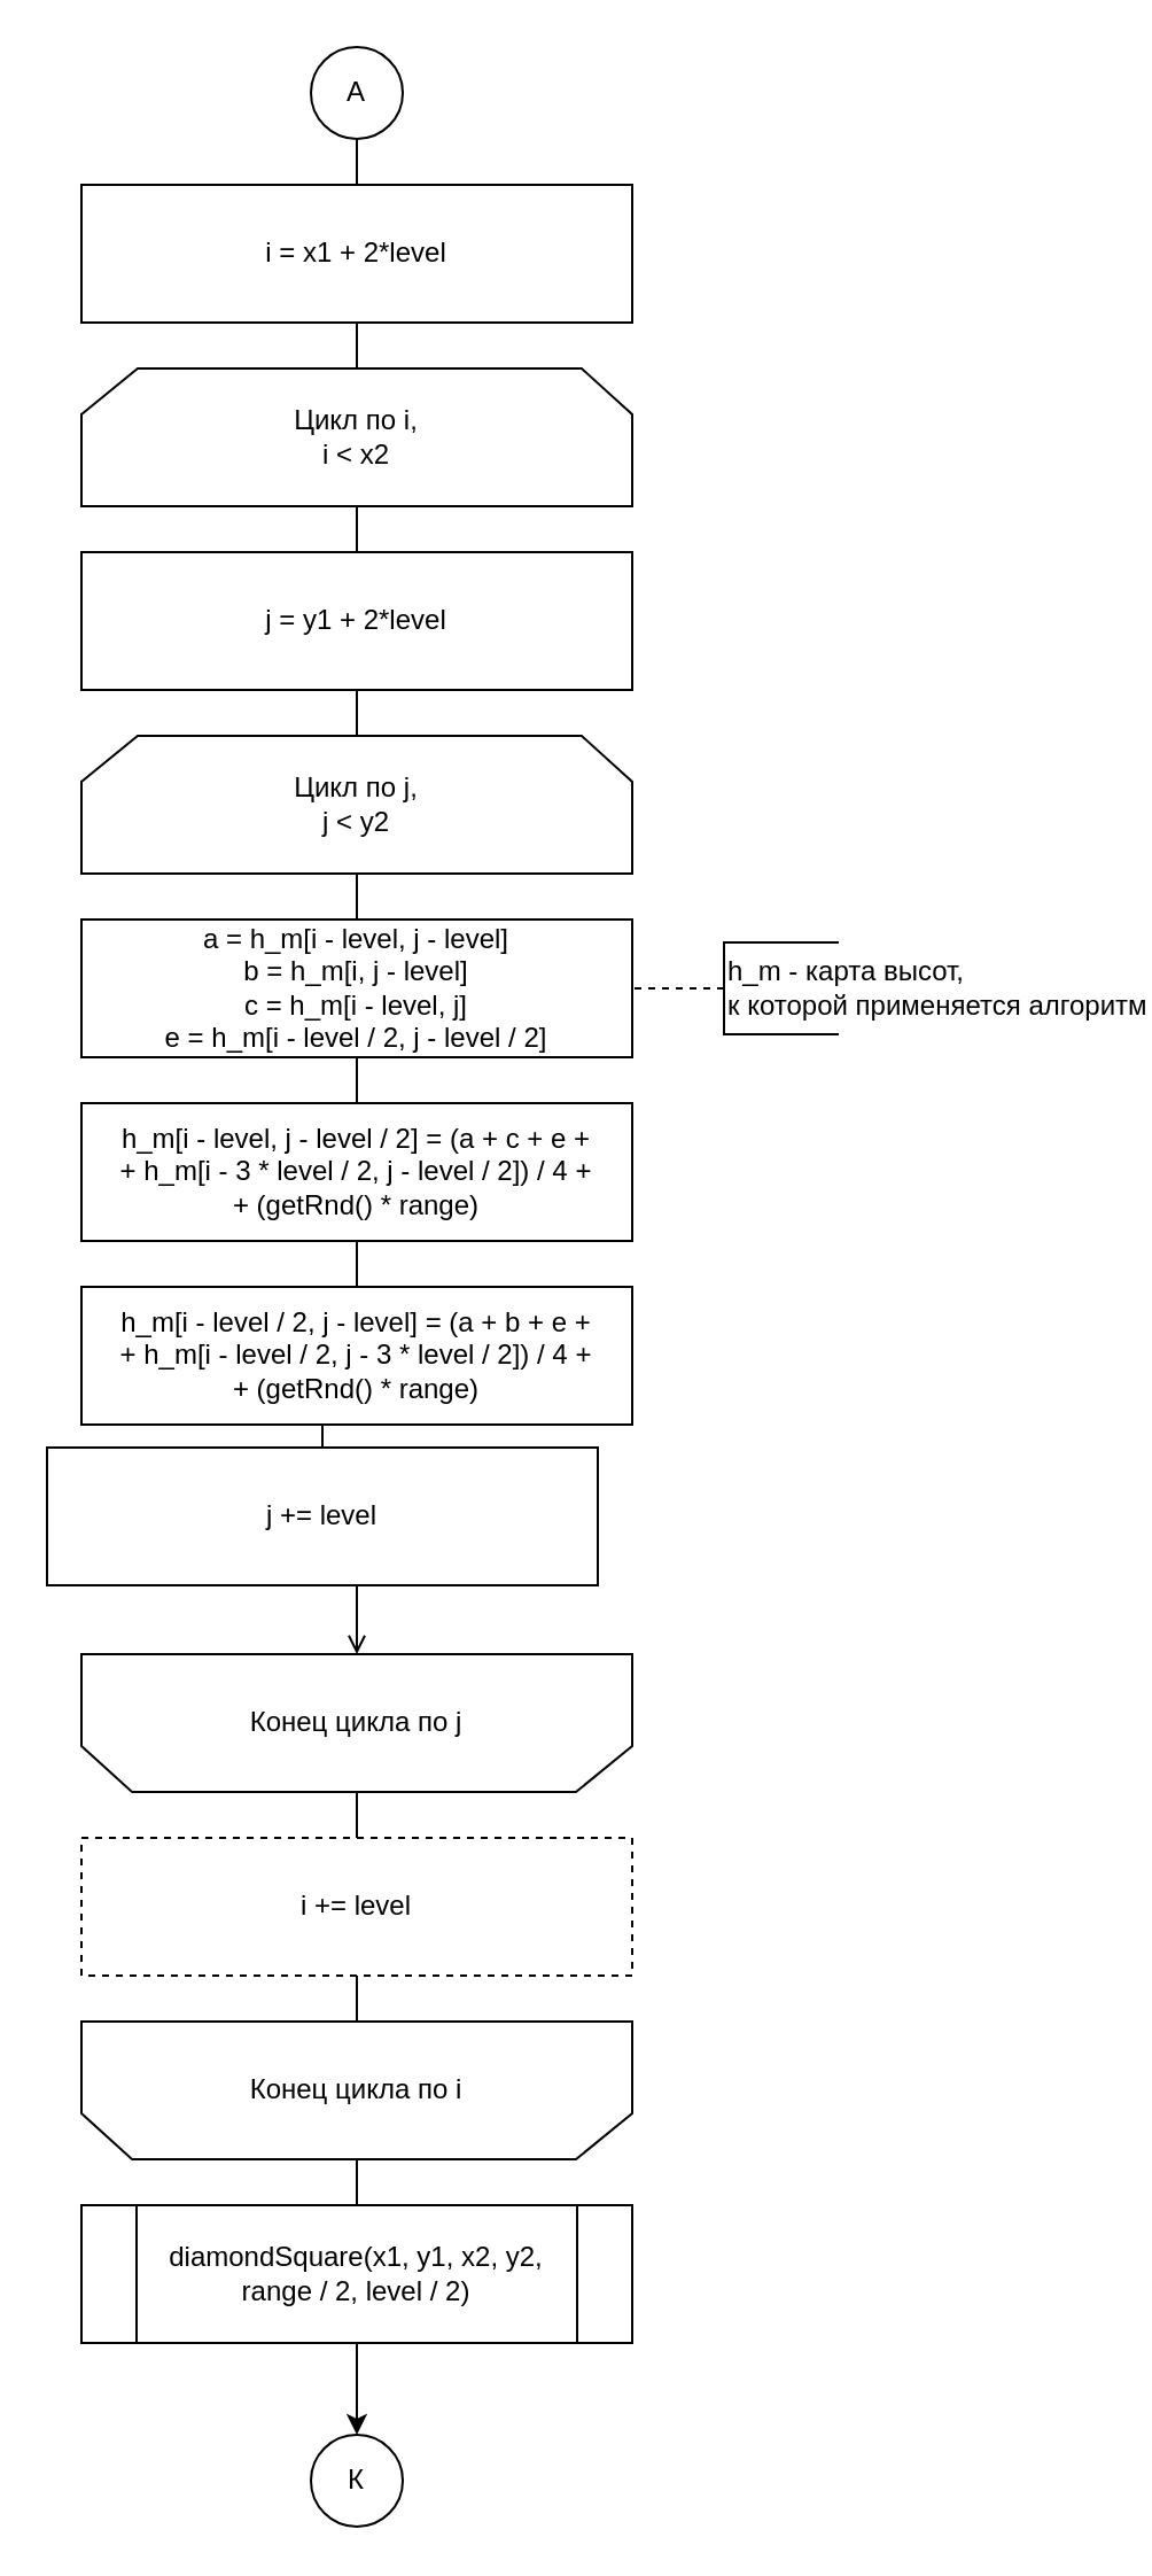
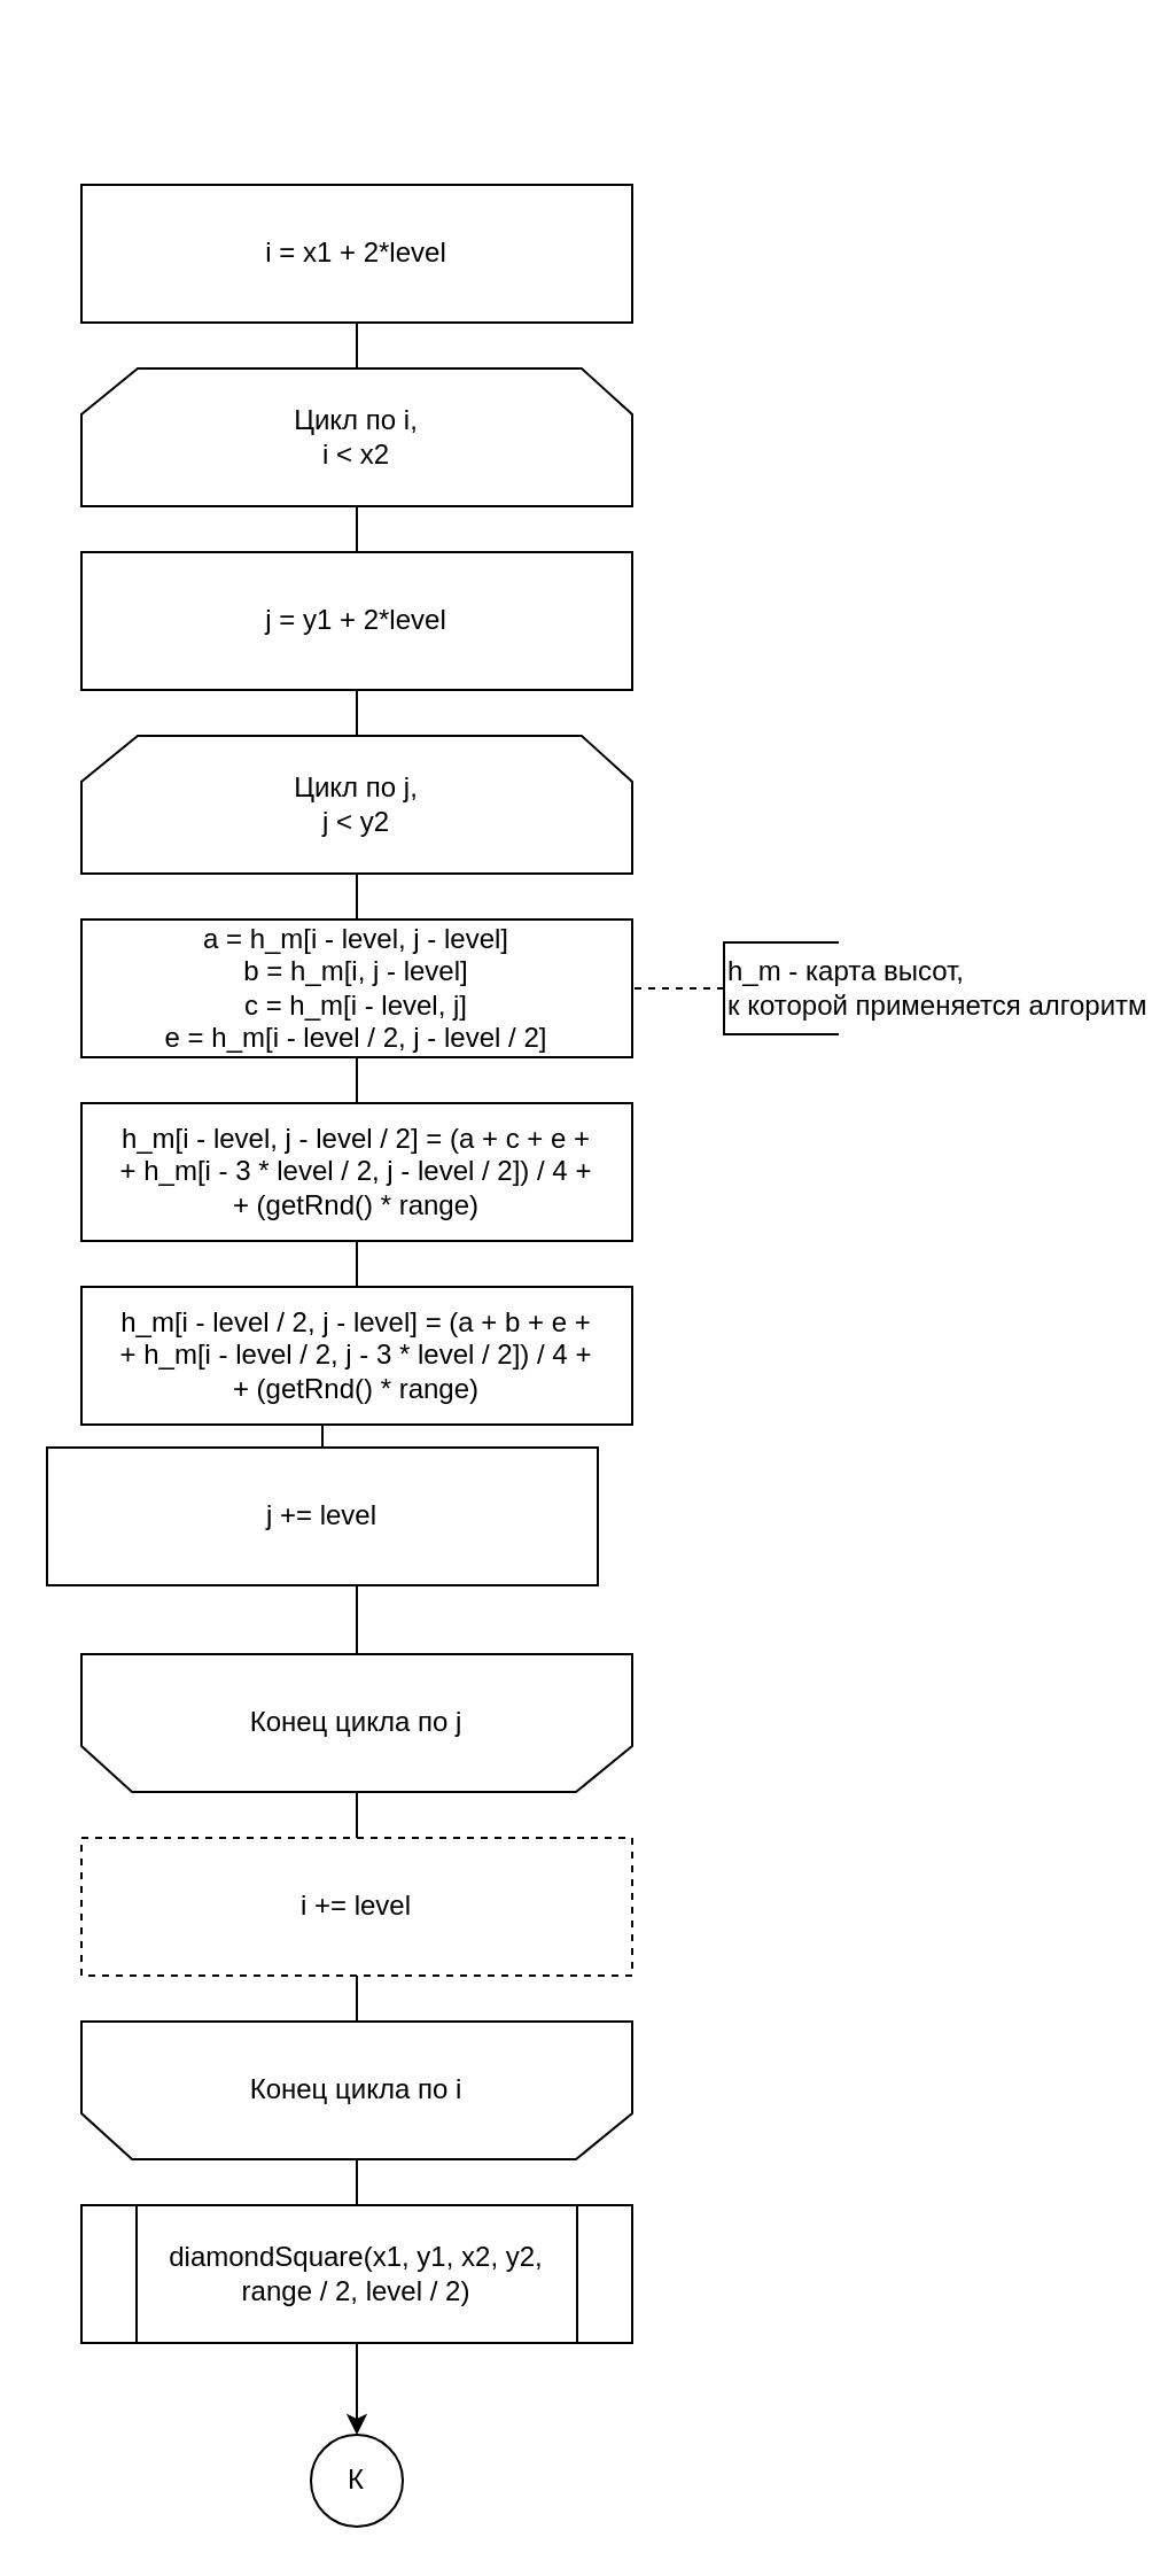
  <mxCell id="0" />
  <mxCell id="1" parent="0" />
  <mxCell id="2" style="edgeStyle=orthogonalEdgeStyle;rounded=0;orthogonalLoop=1;jettySize=auto;html=1;exitX=0.5;exitY=1;exitDx=0;exitDy=0;exitPerimeter=0;entryX=0.5;entryY=0;entryDx=0;entryDy=0;fontColor=rgb(0, 0, 0);endArrow=none;" edge="1" parent="1" source="3" target="19"><mxGeometry relative="1" as="geometry" /></mxCell>
  <mxCell id="3" value="&lt;div&gt;Цикл по i,&lt;/div&gt;&lt;div&gt;i &amp;lt; x2&lt;br&gt;&lt;/div&gt;" style="strokeWidth=1;html=1;shape=stencil(rZVNb4MwDIZ/Ta5VIFoFxynrTlUvPeycUndEhQQF2q7/vikuGh+DMa8SB/wa3gcbW2FClqkqgIXcqByYeGNhuLa28MJa57ryob9NMbHkGF4wjCMMVVlAUqF2Vk6rXQaYKStnj3DR++rhoE0KDl3FivFX/8z9EjKxxngTbU3ZybTy3kxp49/lX2jGFy+IuT5ijApPyKEC11G/y9ugwMJ3MimYR9oSSN2KGu5vpI+/kwIaaUXpXp8VzIRtCHXxBQ97uDiayduSeDG1OlIvm60jVDfCE9IrYwso5E4lx09nT2b/41cW6r7cg0STzu0ZWkPXm++pBjQOmTYthyj+r0OvgU+wWBIs+JMdKGVQ/kaS2RImhtbrg4mo1ZExEvJgHUzM10FnGZ4jY6M7MKhVPNdq4QY=);whiteSpace=wrap;" vertex="1" parent="1"><mxGeometry x="35" y="160" width="240" height="60" as="geometry" /></mxCell>
  <mxCell id="4" style="edgeStyle=orthogonalEdgeStyle;rounded=0;orthogonalLoop=1;jettySize=auto;html=1;exitX=0.5;exitY=1;exitDx=0;exitDy=0;exitPerimeter=0;entryX=0.5;entryY=0;entryDx=0;entryDy=0;endArrow=none;" edge="1" parent="1" source="5" target="6"><mxGeometry relative="1" as="geometry" /></mxCell>
  <mxCell id="5" value="&lt;div&gt;Цикл по j,&lt;/div&gt;&lt;div&gt;j &amp;lt; y2&lt;br&gt;&lt;/div&gt;" style="strokeWidth=1;html=1;shape=stencil(rZVNb4MwDIZ/Ta5VIFoFxynrTlUvPeycUndEhQQF2q7/vikuGh+DMa8SB/wa3gcbW2FClqkqgIXcqByYeGNhuLa28MJa57ryob9NMbHkGF4wjCMMVVlAUqF2Vk6rXQaYKStnj3DR++rhoE0KDl3FivFX/8z9EjKxxngTbU3ZybTy3kxp49/lX2jGFy+IuT5ijApPyKEC11G/y9ugwMJ3MimYR9oSSN2KGu5vpI+/kwIaaUXpXp8VzIRtCHXxBQ97uDiayduSeDG1OlIvm60jVDfCE9IrYwso5E4lx09nT2b/41cW6r7cg0STzu0ZWkPXm++pBjQOmTYthyj+r0OvgU+wWBIs+JMdKGVQ/kaS2RImhtbrg4mo1ZExEvJgHUzM10FnGZ4jY6M7MKhVPNdq4QY=);whiteSpace=wrap;" vertex="1" parent="1"><mxGeometry x="35" y="320" width="240" height="60" as="geometry" /></mxCell>
  <mxCell id="6" value="a = h_m[i - level, j - level]&lt;br&gt;b = h_m[i, j - level]&lt;br&gt;c = h_m[i - level, j]&lt;br&gt;e = h_m[i - level / 2, j - level / 2]" style="rounded=0;whiteSpace=wrap;html=1;" vertex="1" parent="1"><mxGeometry x="35" y="400" width="240" height="60" as="geometry" /></mxCell>
  <mxCell id="7" style="edgeStyle=orthogonalEdgeStyle;rounded=0;orthogonalLoop=1;jettySize=auto;html=1;entryX=0.5;entryY=0;entryDx=0;entryDy=0;fontColor=rgb(0, 0, 0);endArrow=none;exitX=0.5;exitY=1;exitDx=0;exitDy=0;" edge="1" parent="1" source="6" target="9"><mxGeometry relative="1" as="geometry"><mxPoint x="175" y="550" as="sourcePoint" /></mxGeometry></mxCell>
  <mxCell id="8" style="edgeStyle=orthogonalEdgeStyle;rounded=0;orthogonalLoop=1;jettySize=auto;html=1;exitX=0.5;exitY=1;exitDx=0;exitDy=0;entryX=0.5;entryY=0;entryDx=0;entryDy=0;fontColor=rgb(0, 0, 0);endArrow=none;" edge="1" parent="1" source="9" target="27"><mxGeometry relative="1" as="geometry" /></mxCell>
  <mxCell id="9" value="&lt;div&gt;h_m[i - level, j - level / 2] = (a + c + e + &lt;br&gt;+ h_m[i - 3 * level / 2, j - level / 2]) / 4 +&lt;br&gt; + (getRnd() * range)&lt;/div&gt;" style="rounded=0;whiteSpace=wrap;html=1;" vertex="1" parent="1"><mxGeometry x="35" y="480" width="240" height="60" as="geometry" /></mxCell>
  <mxCell id="10" style="edgeStyle=orthogonalEdgeStyle;rounded=0;orthogonalLoop=1;jettySize=auto;html=1;exitX=0.5;exitY=0;exitDx=0;exitDy=0;exitPerimeter=0;entryX=0.5;entryY=0;entryDx=0;entryDy=0;fontColor=rgb(0, 0, 0);endArrow=none;" edge="1" parent="1" source="11" target="23"><mxGeometry relative="1" as="geometry" /></mxCell>
  <mxCell id="11" value="Конец цикла по j" style="strokeWidth=1;html=1;shape=stencil(rZVNb4MwDIZ/Ta5VIFoFxynrTlUvPeycUndEhQQF2q7/vikuGh+DMa8SB/wa3gcbW2FClqkqgIXcqByYeGNhuLa28MJa57ryob9NMbHkGF4wjCMMVVlAUqF2Vk6rXQaYKStnj3DR++rhoE0KDl3FivFX/8z9EjKxxngTbU3ZybTy3kxp49/lX2jGFy+IuT5ijApPyKEC11G/y9ugwMJ3MimYR9oSSN2KGu5vpI+/kwIaaUXpXp8VzIRtCHXxBQ97uDiayduSeDG1OlIvm60jVDfCE9IrYwso5E4lx09nT2b/41cW6r7cg0STzu0ZWkPXm++pBjQOmTYthyj+r0OvgU+wWBIs+JMdKGVQ/kaS2RImhtbrg4mo1ZExEvJgHUzM10FnGZ4jY6M7MKhVPNdq4QY=);whiteSpace=wrap;direction=west;" vertex="1" parent="1"><mxGeometry x="35" y="720" width="240" height="60" as="geometry" /></mxCell>
  <mxCell id="12" style="edgeStyle=orthogonalEdgeStyle;rounded=0;orthogonalLoop=1;jettySize=auto;html=1;exitX=0.5;exitY=0;exitDx=0;exitDy=0;exitPerimeter=0;entryX=0.5;entryY=0;entryDx=0;entryDy=0;fontColor=rgb(0, 0, 0);endArrow=none;" edge="1" parent="1" source="13" target="29"><mxGeometry relative="1" as="geometry" /></mxCell>
  <mxCell id="13" value="Конец цикла по i" style="strokeWidth=1;html=1;shape=stencil(rZVNb4MwDIZ/Ta5VIFoFxynrTlUvPeycUndEhQQF2q7/vikuGh+DMa8SB/wa3gcbW2FClqkqgIXcqByYeGNhuLa28MJa57ryob9NMbHkGF4wjCMMVVlAUqF2Vk6rXQaYKStnj3DR++rhoE0KDl3FivFX/8z9EjKxxngTbU3ZybTy3kxp49/lX2jGFy+IuT5ijApPyKEC11G/y9ugwMJ3MimYR9oSSN2KGu5vpI+/kwIaaUXpXp8VzIRtCHXxBQ97uDiayduSeDG1OlIvm60jVDfCE9IrYwso5E4lx09nT2b/41cW6r7cg0STzu0ZWkPXm++pBjQOmTYthyj+r0OvgU+wWBIs+JMdKGVQ/kaS2RImhtbrg4mo1ZExEvJgHUzM10FnGZ4jY6M7MKhVPNdq4QY=);whiteSpace=wrap;direction=west;" vertex="1" parent="1"><mxGeometry x="35" y="880" width="240" height="60" as="geometry" /></mxCell>
  <mxCell id="14" value="&lt;div&gt;h_m - карта высот,&lt;/div&gt;&lt;div&gt;к которой применяется алгоритм&lt;br&gt;&lt;/div&gt;" style="strokeWidth=1;html=1;shape=mxgraph.flowchart.annotation_1;align=left;pointerEvents=1;" vertex="1" parent="1"><mxGeometry x="315" y="410" width="50" height="40" as="geometry" /></mxCell>
  <mxCell id="15" value="" style="endArrow=none;dashed=1;html=1;exitX=0;exitY=0.5;exitDx=0;exitDy=0;exitPerimeter=0;entryX=1;entryY=0.5;entryDx=0;entryDy=0;" edge="1" parent="1" source="14" target="6"><mxGeometry width="50" height="50" relative="1" as="geometry"><mxPoint x="325" y="60" as="sourcePoint" /><mxPoint x="285" y="60" as="targetPoint" /></mxGeometry></mxCell>
  <mxCell id="16" style="edgeStyle=orthogonalEdgeStyle;rounded=0;orthogonalLoop=1;jettySize=auto;html=1;exitX=0.5;exitY=1;exitDx=0;exitDy=0;entryX=0.5;entryY=0;entryDx=0;entryDy=0;entryPerimeter=0;fontColor=rgb(0, 0, 0);endArrow=none;" edge="1" parent="1" source="17" target="3"><mxGeometry relative="1" as="geometry" /></mxCell>
  <mxCell id="17" value="i = x1 + 2*level" style="rounded=0;whiteSpace=wrap;html=1;" vertex="1" parent="1"><mxGeometry x="35" y="80" width="240" height="60" as="geometry" /></mxCell>
  <mxCell id="18" style="edgeStyle=orthogonalEdgeStyle;rounded=0;orthogonalLoop=1;jettySize=auto;html=1;exitX=0.5;exitY=1;exitDx=0;exitDy=0;entryX=0.5;entryY=0;entryDx=0;entryDy=0;entryPerimeter=0;fontColor=rgb(0, 0, 0);endArrow=none;" edge="1" parent="1" source="19" target="5"><mxGeometry relative="1" as="geometry" /></mxCell>
  <mxCell id="19" value="j = y1 + 2*level" style="rounded=0;whiteSpace=wrap;html=1;" vertex="1" parent="1"><mxGeometry x="35" y="240" width="240" height="60" as="geometry" /></mxCell>
- <mxCell id="20" style="edgeStyle=orthogonalEdgeStyle;rounded=0;orthogonalLoop=1;jettySize=auto;html=1;exitX=0.5;exitY=1;exitDx=0;exitDy=0;entryX=0.5;entryY=1;entryDx=0;entryDy=0;entryPerimeter=0;fontColor=rgb(0, 0, 0);endArrow=open;" edge="1" parent="1" source="21" target="11"><mxGeometry relative="1" as="geometry" /></mxCell>
+ <mxCell id="20" style="edgeStyle=orthogonalEdgeStyle;rounded=0;orthogonalLoop=1;jettySize=auto;html=1;exitX=0.5;exitY=1;exitDx=0;exitDy=0;entryX=0.5;entryY=1;entryDx=0;entryDy=0;entryPerimeter=0;fontColor=rgb(0, 0, 0);endArrow=none;" edge="1" parent="1" source="21" target="11"><mxGeometry relative="1" as="geometry" /></mxCell>
  <mxCell id="21" value="j += level" style="rounded=0;whiteSpace=wrap;html=1;" vertex="1" parent="1"><mxGeometry x="20" y="630" width="240" height="60" as="geometry" /></mxCell>
  <mxCell id="22" style="edgeStyle=orthogonalEdgeStyle;rounded=0;orthogonalLoop=1;jettySize=auto;html=1;exitX=0.5;exitY=1;exitDx=0;exitDy=0;entryX=0.5;entryY=1;entryDx=0;entryDy=0;entryPerimeter=0;fontColor=rgb(0, 0, 0);endArrow=none;" edge="1" parent="1" source="23" target="13"><mxGeometry relative="1" as="geometry" /></mxCell>
  <mxCell id="23" value="i += level" style="rounded=0;whiteSpace=wrap;html=1;dashed=1;" vertex="1" parent="1"><mxGeometry x="35" y="800" width="240" height="60" as="geometry" /></mxCell>
- <mxCell id="24" style="edgeStyle=orthogonalEdgeStyle;rounded=0;orthogonalLoop=1;jettySize=auto;html=1;exitX=0.5;exitY=1;exitDx=0;exitDy=0;entryX=0.5;entryY=0;entryDx=0;entryDy=0;endArrow=none;" edge="1" parent="1" source="25" target="17"><mxGeometry relative="1" as="geometry" /></mxCell>
- <mxCell id="25" value="А" style="ellipse;whiteSpace=wrap;html=1;aspect=fixed;" vertex="1" parent="1"><mxGeometry x="135" y="20" width="40" height="40" as="geometry" /></mxCell>
  <mxCell id="26" style="edgeStyle=orthogonalEdgeStyle;rounded=0;orthogonalLoop=1;jettySize=auto;html=1;exitX=0.5;exitY=1;exitDx=0;exitDy=0;entryX=0.5;entryY=0;entryDx=0;entryDy=0;fontColor=rgb(0, 0, 0);endArrow=none;" edge="1" parent="1" source="27" target="21"><mxGeometry relative="1" as="geometry" /></mxCell>
  <mxCell id="27" value="&lt;div&gt;h_m[i - level / 2, j - level] = (a + b + e + &lt;br&gt;+ h_m[i - level / 2, j - 3 * level / 2]) / 4 +&lt;br&gt; + (getRnd() * range)&lt;/div&gt;" style="rounded=0;whiteSpace=wrap;html=1;" vertex="1" parent="1"><mxGeometry x="35" y="560" width="240" height="60" as="geometry" /></mxCell>
  <mxCell id="28" style="edgeStyle=orthogonalEdgeStyle;rounded=0;orthogonalLoop=1;jettySize=auto;html=1;exitX=0.5;exitY=1;exitDx=0;exitDy=0;entryX=0.5;entryY=0;entryDx=0;entryDy=0;fontColor=#000000;" edge="1" parent="1" source="29" target="30"><mxGeometry relative="1" as="geometry" /></mxCell>
  <mxCell id="29" value="&lt;div&gt;diamondSquare(x1, y1, x2, y2, &lt;br&gt;&lt;/div&gt;&lt;div&gt;range / 2, level / 2)&lt;/div&gt;" style="shape=process;whiteSpace=wrap;html=1;backgroundOutline=1;fontColor=#000000;" vertex="1" parent="1"><mxGeometry x="35" y="960" width="240" height="60" as="geometry" /></mxCell>
  <mxCell id="30" value="К" style="ellipse;whiteSpace=wrap;html=1;aspect=fixed;" vertex="1" parent="1"><mxGeometry x="135" y="1060" width="40" height="40" as="geometry" /></mxCell>
